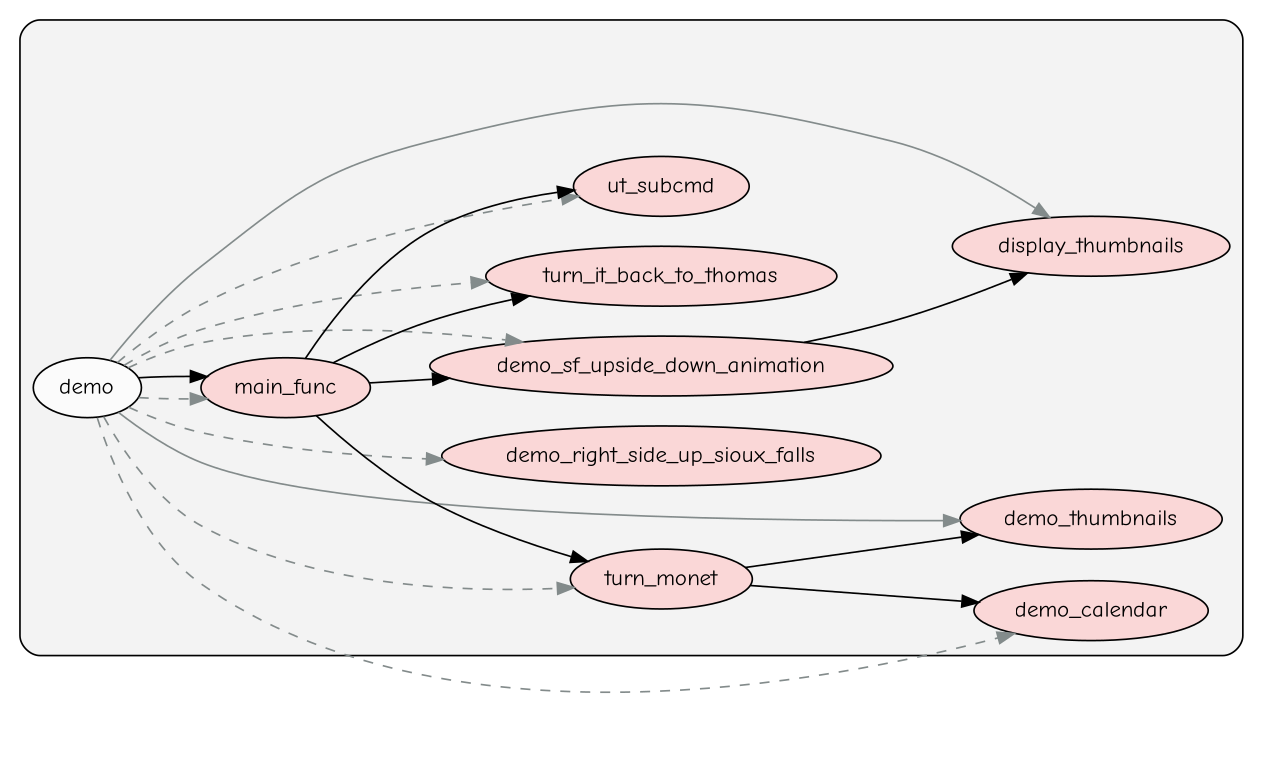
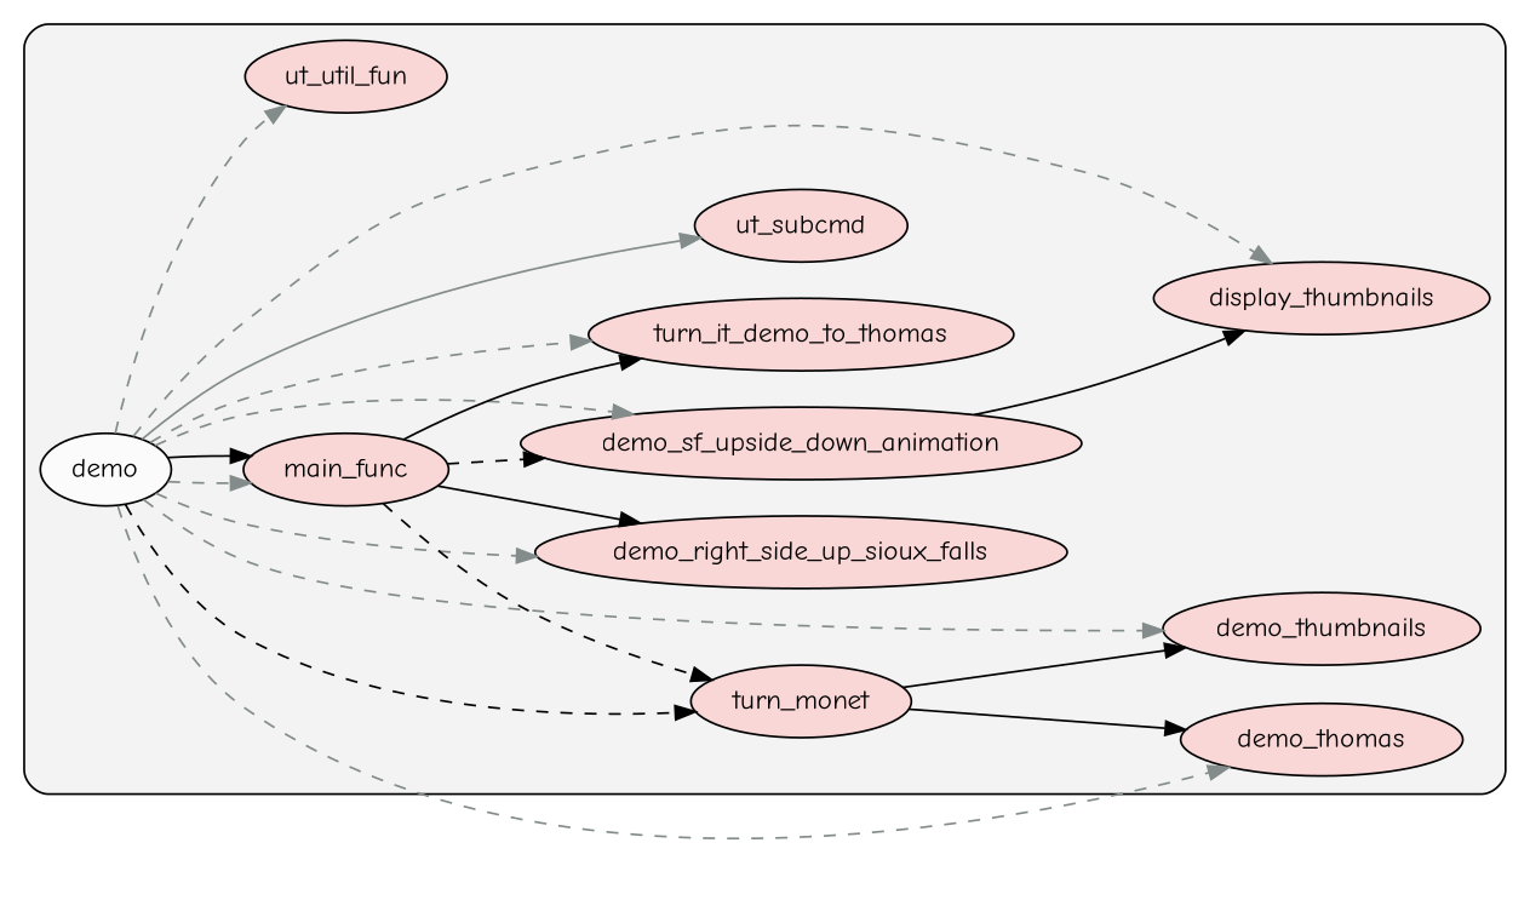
  digraph {
    fontname="Comic Neue"
    rankdir=LR
    node [fillcolor="#feccccb2" fontcolor="#000000" fontname="Comic Neue" group=0 style=filled]
    edge [color="#838b8b" fontname="Comic Neue" style=dashed]
    n1 [fillcolor="#ffffffb2" label=demo]
-   n2 [label=demo_calendar]
+   n2 [label=demo_thomas]
    n3 [label=turn_monet]
    n4 [label=demo_right_side_up_sioux_falls]
    n5 [label=demo_sf_upside_down_animation]
    n6 [label=demo_thumbnails]
    n7 [label=display_thumbnails]
    n8 [label=main_func]
-   n9 [label=turn_it_back_to_thomas]
+   n9 [label=turn_it_demo_to_thomas]
    n10 [label=ut_subcmd]
+   n11 [label=ut_util_fun]
    subgraph cluster_1 {
      fillcolor="#80808018"
      style="filled,rounded"
      n1
      n2
      n3
      n4
      n5
      n6
      n7
      n8
      n9
      n10
+     n11
    }
    n1 -> n2
-   n1 -> n3
+   n1 -> n3 [color="#000000"]
    n1 -> n4
    n1 -> n5
-   n1 -> n6 [style=solid]
-   n1 -> n7 [style=solid]
+   n1 -> n6
+   n1 -> n7
    n1 -> n8
    n1 -> n8 [color="#000000" style=solid]
    n1 -> n9
-   n1 -> n10
+   n1 -> n10 [style=solid]
+   n1 -> n11
    n3 -> n2 [color="#000000" style=solid]
    n3 -> n6 [color="#000000" style=solid]
    n5 -> n7 [color="#000000" style=solid]
-   n8 -> n3 [color="#000000" style=solid]
-   n8 -> n10 [color="#000000" style=solid]
-   n8 -> n5 [color="#000000" style=solid]
+   n8 -> n3 [color="#000000"]
+   n8 -> n4 [color="#000000" style=solid]
+   n8 -> n5 [color="#000000"]
    n8 -> n9 [color="#000000" style=solid]
  }
